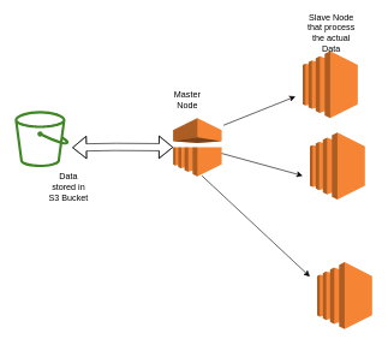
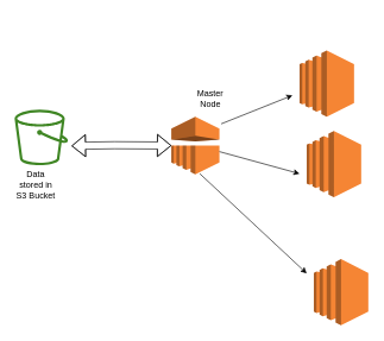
  <mxCell id="0" />
  <mxCell id="1" parent="0" />
  <mxCell id="2" value="" style="sketch=0;outlineConnect=0;fontColor=#232F3E;gradientColor=none;fillColor=#3F8624;strokeColor=none;dashed=0;verticalLabelPosition=bottom;verticalAlign=top;align=center;html=1;fontSize=12;fontStyle=0;aspect=fixed;pointerEvents=1;shape=mxgraph.aws4.bucket;" vertex="1" parent="1"><mxGeometry x="20" y="153" width="75" height="78" as="geometry" /></mxCell>
  <mxCell id="3" value="" style="outlineConnect=0;dashed=0;verticalLabelPosition=bottom;verticalAlign=top;align=center;html=1;shape=mxgraph.aws3.emr;fillColor=#F58534;gradientColor=none;" vertex="1" parent="1"><mxGeometry x="240" y="163" width="67.5" height="81" as="geometry" /></mxCell>
  <mxCell id="4" value="" style="outlineConnect=0;dashed=0;verticalLabelPosition=bottom;verticalAlign=top;align=center;html=1;shape=mxgraph.aws3.ec2;fillColor=#F58534;gradientColor=none;" vertex="1" parent="1"><mxGeometry x="420" y="70" width="76.5" height="93" as="geometry" /></mxCell>
  <mxCell id="5" value="" style="outlineConnect=0;dashed=0;verticalLabelPosition=bottom;verticalAlign=top;align=center;html=1;shape=mxgraph.aws3.ec2;fillColor=#F58534;gradientColor=none;" vertex="1" parent="1"><mxGeometry x="430" y="183" width="76.5" height="93" as="geometry" /></mxCell>
  <mxCell id="6" value="" style="outlineConnect=0;dashed=0;verticalLabelPosition=bottom;verticalAlign=top;align=center;html=1;shape=mxgraph.aws3.ec2;fillColor=#F58534;gradientColor=none;" vertex="1" parent="1"><mxGeometry x="440" y="363" width="76.5" height="93" as="geometry" /></mxCell>
  <mxCell id="7" value="" style="shape=flexArrow;endArrow=classic;startArrow=classic;html=1;rounded=0;entryX=0;entryY=0.5;entryDx=0;entryDy=0;entryPerimeter=0;" edge="1" parent="1" target="3"><mxGeometry width="100" height="100" relative="1" as="geometry"><mxPoint x="100" y="204" as="sourcePoint" /><mxPoint x="230" y="203" as="targetPoint" /><Array as="points"><mxPoint x="160" y="203" /></Array></mxGeometry></mxCell>
  <mxCell id="8" value="" style="endArrow=classic;html=1;rounded=0;" edge="1" parent="1"><mxGeometry width="50" height="50" relative="1" as="geometry"><mxPoint x="310" y="173" as="sourcePoint" /><mxPoint x="410" y="133" as="targetPoint" /></mxGeometry></mxCell>
  <mxCell id="9" value="" style="endArrow=classic;html=1;rounded=0;" edge="1" parent="1"><mxGeometry width="50" height="50" relative="1" as="geometry"><mxPoint x="307.5" y="212" as="sourcePoint" /><mxPoint x="420" y="243" as="targetPoint" /></mxGeometry></mxCell>
  <mxCell id="10" value="" style="endArrow=classic;html=1;rounded=0;" edge="1" parent="1"><mxGeometry width="50" height="50" relative="1" as="geometry"><mxPoint x="280" y="243" as="sourcePoint" /><mxPoint x="430" y="383" as="targetPoint" /></mxGeometry></mxCell>
- <mxCell id="11" value="Data stored in S3 Bucket" style="text;html=1;strokeColor=none;fillColor=none;align=center;verticalAlign=middle;whiteSpace=wrap;rounded=0;" vertex="1" parent="1"><mxGeometry x="65" y="244" width="60" height="30" as="geometry" /></mxCell>
- <mxCell id="12" value="Master Node" style="text;html=1;strokeColor=none;fillColor=none;align=center;verticalAlign=middle;whiteSpace=wrap;rounded=0;" vertex="1" parent="1"><mxGeometry x="230" y="123" width="60" height="30" as="geometry" /></mxCell>
- <mxCell id="13" value="Slave Node that process the actual Data&lt;br&gt;" style="text;html=1;strokeColor=none;fillColor=none;align=center;verticalAlign=middle;whiteSpace=wrap;rounded=0;" vertex="1" parent="1"><mxGeometry x="420" y="20" width="80" height="50" as="geometry" /></mxCell>
+ <mxCell id="11" value="Data stored in S3 Bucket" style="text;html=1;strokeColor=none;fillColor=none;align=center;verticalAlign=middle;whiteSpace=wrap;rounded=0;" vertex="1" parent="1"><mxGeometry x="20" y="244" width="60" height="30" as="geometry" /></mxCell>
+ <mxCell id="12" value="Master Node" style="text;html=1;strokeColor=none;fillColor=none;align=center;verticalAlign=middle;whiteSpace=wrap;rounded=0;" vertex="1" parent="1"><mxGeometry x="265" y="123" width="60" height="30" as="geometry" /></mxCell>
